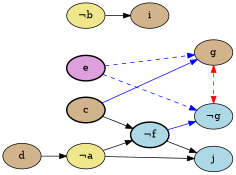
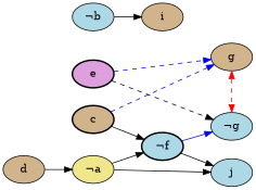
  digraph {
    rankdir=LR
    splines=true
    node [fillcolor=tan style=filled]
    n1 [label=g]
    n2 [fillcolor=lightblue label="¬g"]
    n3 [fillcolor=khaki label="¬a"]
-   n4 [fillcolor=khaki label="¬b"]
+   n4 [fillcolor=lightblue label="¬b"]
    c [style="bold,filled"]
    e [fillcolor=plum style="bold,filled"]
    n7 [fillcolor=lightblue label="¬f" style="filled,bold"]
    j [fillcolor=lightblue]
    i
    d
    subgraph sub_1 {
      rank=same
      n1
      n2
    }
    subgraph sub_2 {
      rank=same
      n3
      n4
      c
      e
    }
    subgraph sub_3 {
      rank=same
      n7
    }
    n1 -> n2 [color=red dir=both minlen=3 style=dashed]
    n3 -> n7
    n3 -> j
    n4 -> i
-   c -> n1 [color=blue style=solid]
+   c -> n1 [color=blue style=dashed]
    c -> n7
    e -> n1 [color=blue style=dashed]
-   e -> n2 [color=blue style=dashed]
+   e -> n2 [color=black style=dashed]
    n7 -> n2 [color=blue style=solid]
    n7 -> j
    d -> n3
  }
